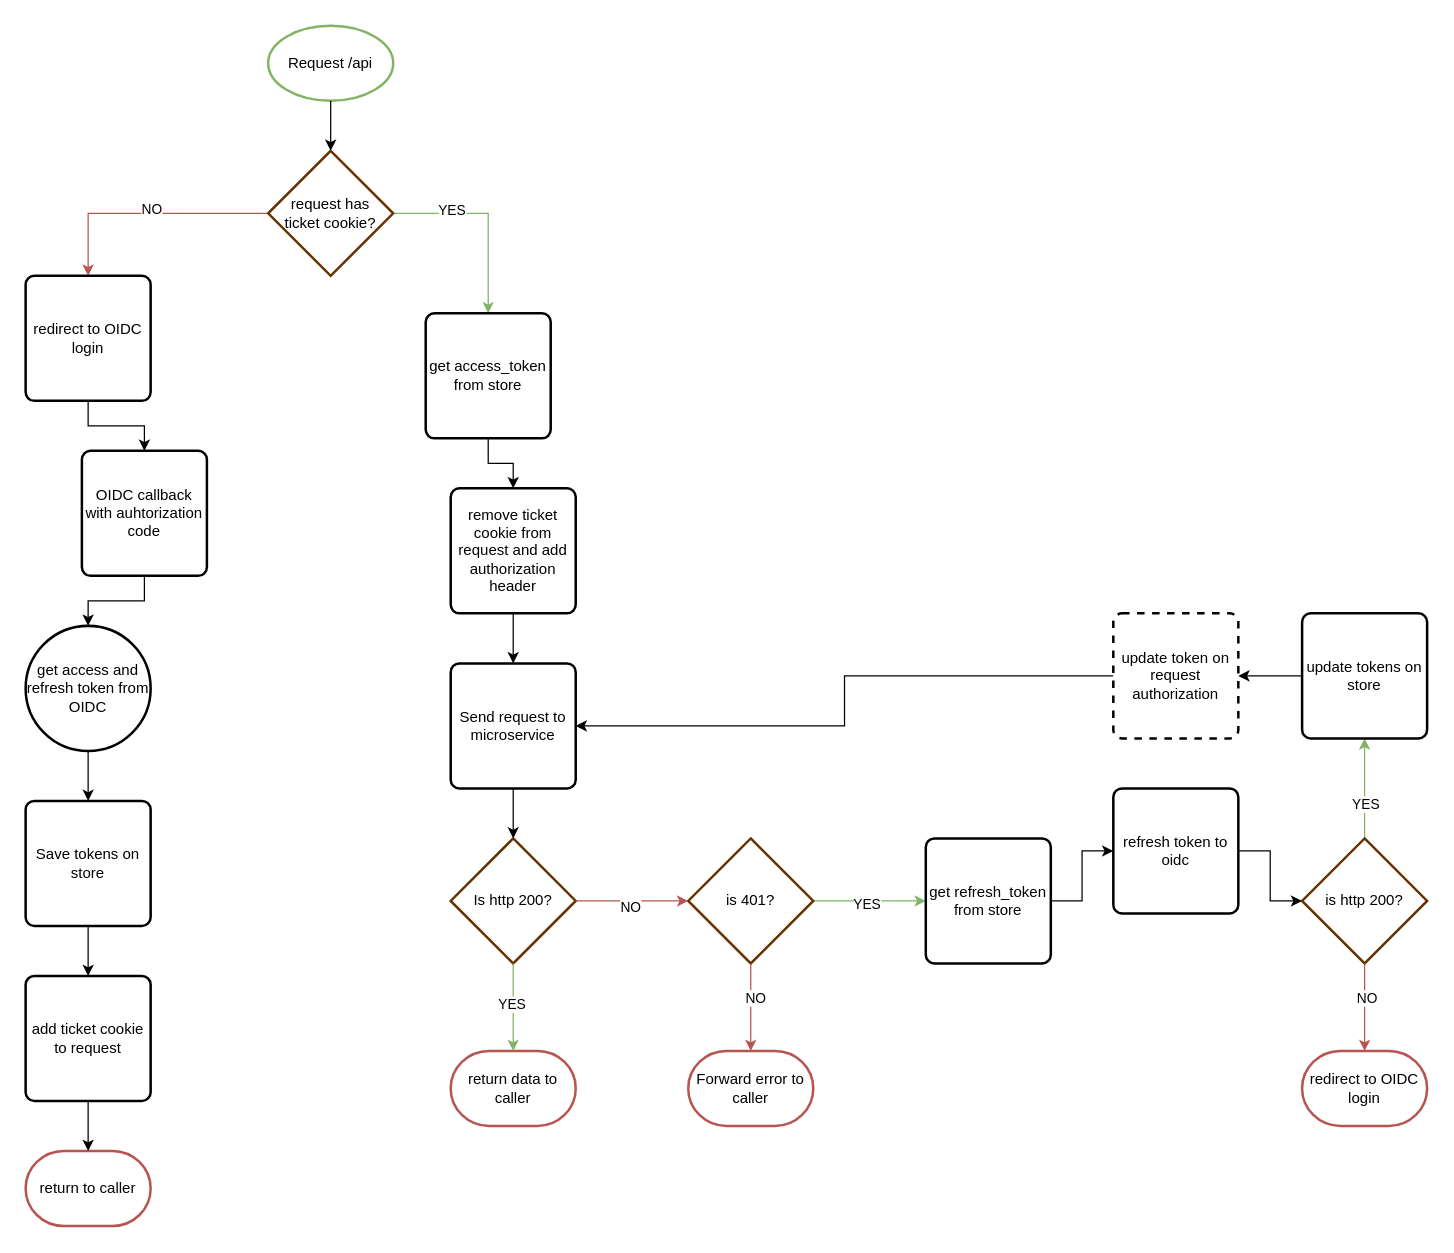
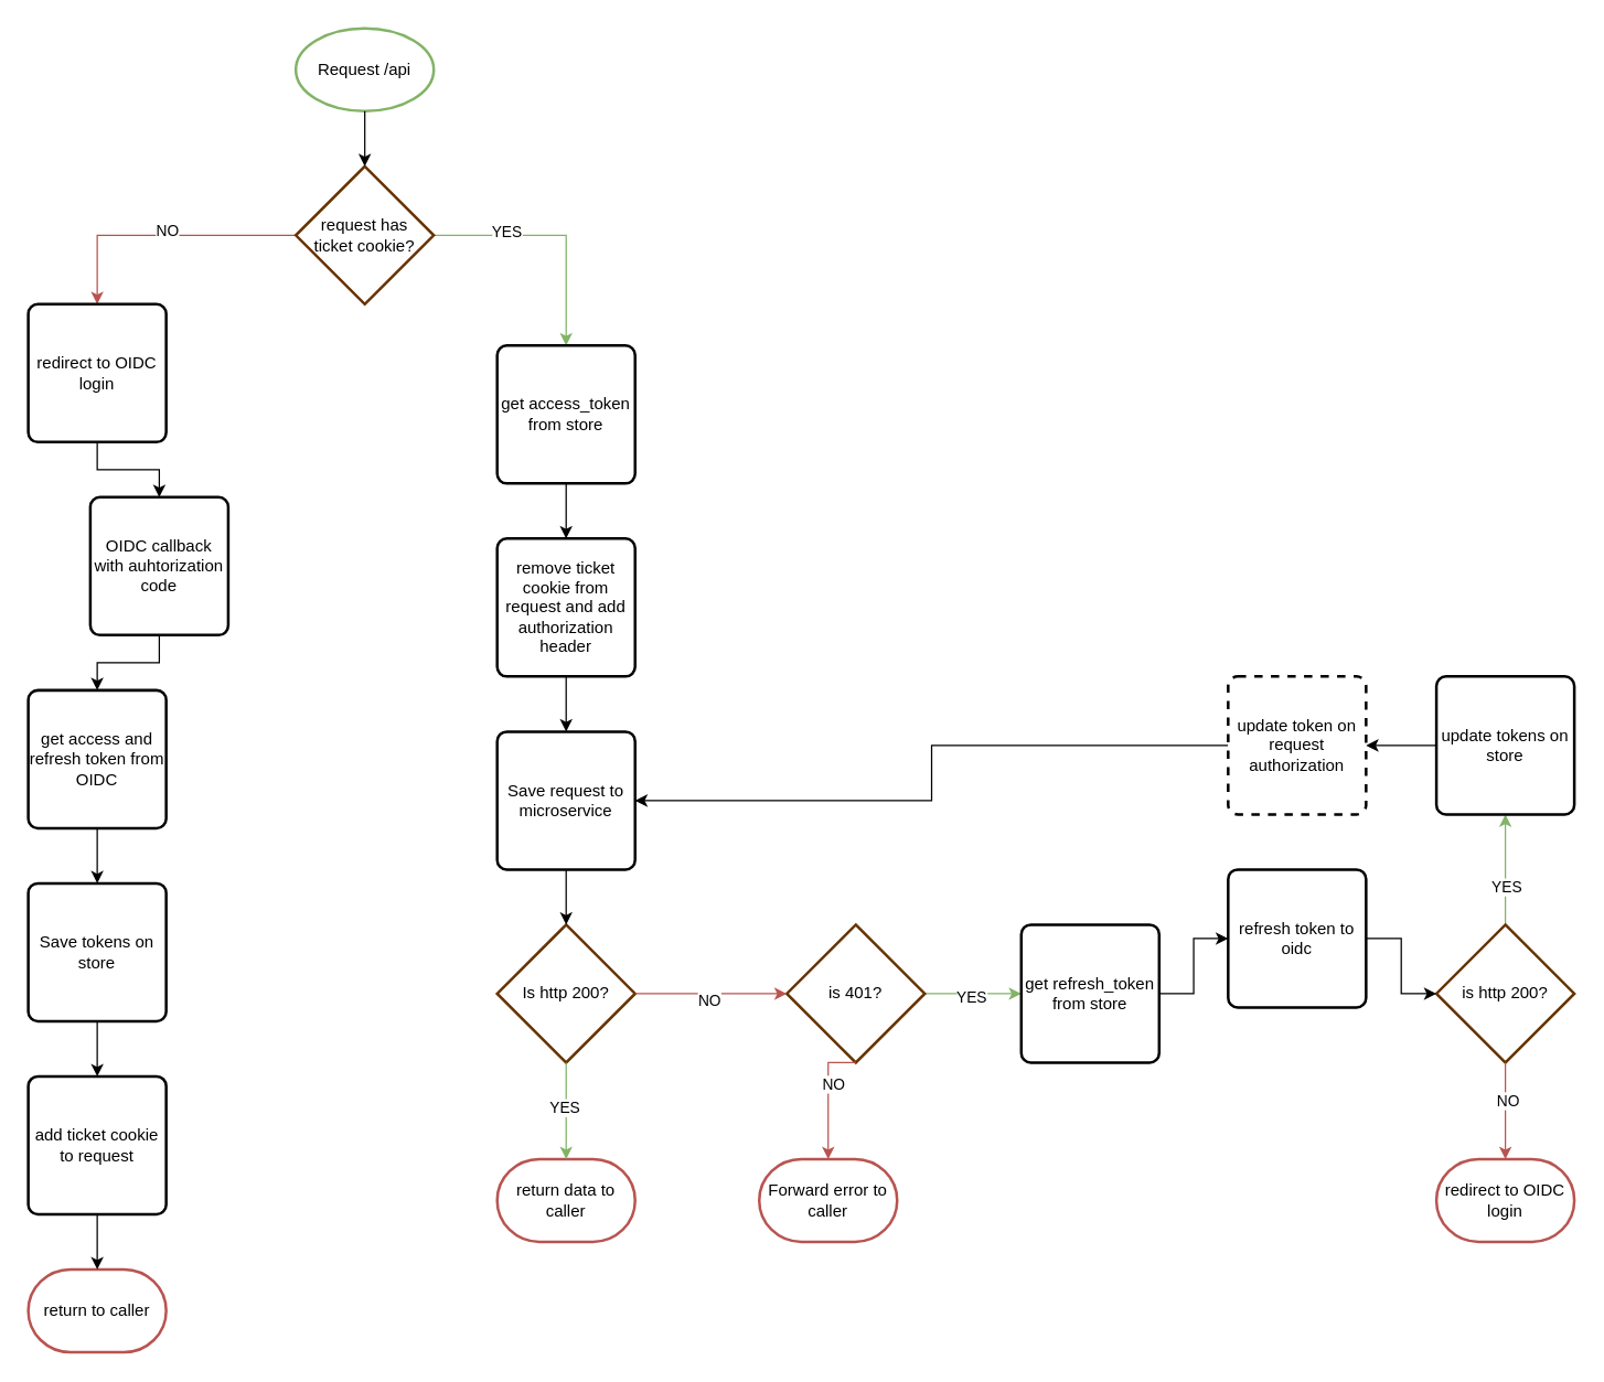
  <mxCell id="0" />
  <mxCell id="1" parent="0" />
  <mxCell id="2" value="Request /api" style="strokeWidth=2;html=1;shape=mxgraph.flowchart.start_1;whiteSpace=wrap;strokeColor=#82B366;" vertex="1" parent="1"><mxGeometry x="214" y="20" width="100" height="60" as="geometry" /></mxCell>
  <mxCell id="3" style="edgeStyle=orthogonalEdgeStyle;rounded=0;orthogonalLoop=1;jettySize=auto;html=1;exitX=1;exitY=0.5;exitDx=0;exitDy=0;exitPerimeter=0;entryX=0.5;entryY=0;entryDx=0;entryDy=0;strokeColor=#82B366;" edge="1" parent="1" source="7" target="9"><mxGeometry relative="1" as="geometry" /></mxCell>
  <mxCell id="4" value="YES" style="edgeLabel;html=1;align=center;verticalAlign=middle;resizable=0;points=[];" vertex="1" connectable="0" parent="3"><mxGeometry x="-0.409" y="3" relative="1" as="geometry"><mxPoint as="offset" /></mxGeometry></mxCell>
  <mxCell id="5" style="edgeStyle=orthogonalEdgeStyle;rounded=0;orthogonalLoop=1;jettySize=auto;html=1;exitX=0;exitY=0.5;exitDx=0;exitDy=0;exitPerimeter=0;entryX=0.5;entryY=0;entryDx=0;entryDy=0;strokeColor=#B85450;" edge="1" parent="1" source="7" target="36"><mxGeometry relative="1" as="geometry" /></mxCell>
  <mxCell id="6" value="NO" style="edgeLabel;html=1;align=center;verticalAlign=middle;resizable=0;points=[];" vertex="1" connectable="0" parent="5"><mxGeometry x="-0.027" y="-4" relative="1" as="geometry"><mxPoint as="offset" /></mxGeometry></mxCell>
  <mxCell id="7" value="req&lt;span style=&quot;background-color: initial;&quot;&gt;uest has&lt;/span&gt;&lt;div&gt;&lt;span style=&quot;background-color: initial;&quot;&gt;ticket cookie?&lt;/span&gt;&lt;/div&gt;" style="strokeWidth=2;html=1;shape=mxgraph.flowchart.decision;whiteSpace=wrap;strokeColor=#663300;" vertex="1" parent="1"><mxGeometry x="214" y="120" width="100" height="100" as="geometry" /></mxCell>
  <mxCell id="8" style="edgeStyle=orthogonalEdgeStyle;rounded=0;orthogonalLoop=1;jettySize=auto;html=1;exitX=0.5;exitY=1;exitDx=0;exitDy=0;entryX=0.5;entryY=0;entryDx=0;entryDy=0;" edge="1" parent="1" source="9" target="12"><mxGeometry relative="1" as="geometry" /></mxCell>
- <mxCell id="9" value="get access_token from store" style="rounded=1;whiteSpace=wrap;html=1;absoluteArcSize=1;arcSize=14;strokeWidth=2;" vertex="1" parent="1"><mxGeometry x="340" y="250" width="100" height="100" as="geometry" /></mxCell>
+ <mxCell id="9" value="get access_token from store" style="rounded=1;whiteSpace=wrap;html=1;absoluteArcSize=1;arcSize=14;strokeWidth=2;" vertex="1" parent="1"><mxGeometry x="360" y="250" width="100" height="100" as="geometry" /></mxCell>
  <mxCell id="10" style="edgeStyle=orthogonalEdgeStyle;rounded=0;orthogonalLoop=1;jettySize=auto;html=1;exitX=0.5;exitY=1;exitDx=0;exitDy=0;exitPerimeter=0;entryX=0.5;entryY=0;entryDx=0;entryDy=0;entryPerimeter=0;" edge="1" parent="1" source="2" target="7"><mxGeometry relative="1" as="geometry" /></mxCell>
  <mxCell id="11" style="edgeStyle=orthogonalEdgeStyle;rounded=0;orthogonalLoop=1;jettySize=auto;html=1;exitX=0.5;exitY=1;exitDx=0;exitDy=0;entryX=0.5;entryY=0;entryDx=0;entryDy=0;" edge="1" parent="1" source="12" target="13"><mxGeometry relative="1" as="geometry" /></mxCell>
  <mxCell id="12" value="remove ticket cookie from request and add authorization header" style="rounded=1;whiteSpace=wrap;html=1;absoluteArcSize=1;arcSize=14;strokeWidth=2;" vertex="1" parent="1"><mxGeometry x="360" y="390" width="100" height="100" as="geometry" /></mxCell>
- <mxCell id="13" value="Send request to microservice" style="rounded=1;whiteSpace=wrap;html=1;absoluteArcSize=1;arcSize=14;strokeWidth=2;" vertex="1" parent="1"><mxGeometry x="360" y="530" width="100" height="100" as="geometry" /></mxCell>
+ <mxCell id="13" value="Save request to microservice" style="rounded=1;whiteSpace=wrap;html=1;absoluteArcSize=1;arcSize=14;strokeWidth=2;" vertex="1" parent="1"><mxGeometry x="360" y="530" width="100" height="100" as="geometry" /></mxCell>
  <mxCell id="14" value="Is http 200?" style="strokeWidth=2;html=1;shape=mxgraph.flowchart.decision;whiteSpace=wrap;strokeColor=#663300;" vertex="1" parent="1"><mxGeometry x="360" y="670" width="100" height="100" as="geometry" /></mxCell>
  <mxCell id="15" style="edgeStyle=orthogonalEdgeStyle;rounded=0;orthogonalLoop=1;jettySize=auto;html=1;exitX=0.5;exitY=1;exitDx=0;exitDy=0;entryX=0.5;entryY=0;entryDx=0;entryDy=0;entryPerimeter=0;" edge="1" parent="1" source="13" target="14"><mxGeometry relative="1" as="geometry" /></mxCell>
  <mxCell id="16" value="return data to caller" style="strokeWidth=2;html=1;shape=mxgraph.flowchart.terminator;whiteSpace=wrap;strokeColor=#B85450;" vertex="1" parent="1"><mxGeometry x="360" y="840" width="100" height="60" as="geometry" /></mxCell>
  <mxCell id="17" style="edgeStyle=orthogonalEdgeStyle;rounded=0;orthogonalLoop=1;jettySize=auto;html=1;exitX=0.5;exitY=1;exitDx=0;exitDy=0;exitPerimeter=0;entryX=0.5;entryY=0;entryDx=0;entryDy=0;entryPerimeter=0;strokeColor=#82B366;" edge="1" parent="1" source="14" target="16"><mxGeometry relative="1" as="geometry" /></mxCell>
  <mxCell id="18" value="YES" style="edgeLabel;html=1;align=center;verticalAlign=middle;resizable=0;points=[];" vertex="1" connectable="0" parent="17"><mxGeometry x="-0.086" y="-2" relative="1" as="geometry"><mxPoint as="offset" /></mxGeometry></mxCell>
  <mxCell id="19" style="edgeStyle=orthogonalEdgeStyle;rounded=0;orthogonalLoop=1;jettySize=auto;html=1;exitX=1;exitY=0.5;exitDx=0;exitDy=0;exitPerimeter=0;entryX=0;entryY=0.5;entryDx=0;entryDy=0;strokeColor=#82B366;" edge="1" parent="1" source="21" target="25"><mxGeometry relative="1" as="geometry" /></mxCell>
  <mxCell id="20" value="YES" style="edgeLabel;html=1;align=center;verticalAlign=middle;resizable=0;points=[];" vertex="1" connectable="0" parent="19"><mxGeometry x="-0.067" y="-2" relative="1" as="geometry"><mxPoint as="offset" /></mxGeometry></mxCell>
- <mxCell id="21" value="is 401?" style="strokeWidth=2;html=1;shape=mxgraph.flowchart.decision;whiteSpace=wrap;strokeColor=#663300;" vertex="1" parent="1"><mxGeometry x="550" y="670" width="100" height="100" as="geometry" /></mxCell>
+ <mxCell id="21" value="is 401?" style="strokeWidth=2;html=1;shape=mxgraph.flowchart.decision;whiteSpace=wrap;strokeColor=#663300;" vertex="1" parent="1"><mxGeometry x="570" y="670" width="100" height="100" as="geometry" /></mxCell>
  <mxCell id="22" style="edgeStyle=orthogonalEdgeStyle;rounded=0;orthogonalLoop=1;jettySize=auto;html=1;exitX=1;exitY=0.5;exitDx=0;exitDy=0;exitPerimeter=0;entryX=0;entryY=0.5;entryDx=0;entryDy=0;entryPerimeter=0;strokeColor=#B85450;" edge="1" parent="1" source="14" target="21"><mxGeometry relative="1" as="geometry" /></mxCell>
  <mxCell id="23" value="NO" style="edgeLabel;html=1;align=center;verticalAlign=middle;resizable=0;points=[];" vertex="1" connectable="0" parent="22"><mxGeometry x="-0.044" y="-4" relative="1" as="geometry"><mxPoint as="offset" /></mxGeometry></mxCell>
  <mxCell id="24" style="edgeStyle=orthogonalEdgeStyle;rounded=0;orthogonalLoop=1;jettySize=auto;html=1;exitX=1;exitY=0.5;exitDx=0;exitDy=0;entryX=0;entryY=0.5;entryDx=0;entryDy=0;" edge="1" parent="1" source="25" target="26"><mxGeometry relative="1" as="geometry" /></mxCell>
  <mxCell id="25" value="get refresh_token from store" style="rounded=1;whiteSpace=wrap;html=1;absoluteArcSize=1;arcSize=14;strokeWidth=2;" vertex="1" parent="1"><mxGeometry x="740" y="670" width="100" height="100" as="geometry" /></mxCell>
  <mxCell id="26" value="refresh token to oidc" style="rounded=1;whiteSpace=wrap;html=1;absoluteArcSize=1;arcSize=14;strokeWidth=2;" vertex="1" parent="1"><mxGeometry x="890" y="630" width="100" height="100" as="geometry" /></mxCell>
  <mxCell id="27" style="edgeStyle=orthogonalEdgeStyle;rounded=0;orthogonalLoop=1;jettySize=auto;html=1;exitX=0.5;exitY=0;exitDx=0;exitDy=0;exitPerimeter=0;entryX=0.5;entryY=1;entryDx=0;entryDy=0;strokeColor=#82B366;" edge="1" parent="1" source="29" target="31"><mxGeometry relative="1" as="geometry" /></mxCell>
  <mxCell id="28" value="YES" style="edgeLabel;html=1;align=center;verticalAlign=middle;resizable=0;points=[];" vertex="1" connectable="0" parent="27"><mxGeometry x="-0.3" relative="1" as="geometry"><mxPoint as="offset" /></mxGeometry></mxCell>
  <mxCell id="29" value="is http 200?" style="strokeWidth=2;html=1;shape=mxgraph.flowchart.decision;whiteSpace=wrap;strokeColor=#663300;" vertex="1" parent="1"><mxGeometry x="1041" y="670" width="100" height="100" as="geometry" /></mxCell>
  <mxCell id="30" style="edgeStyle=orthogonalEdgeStyle;rounded=0;orthogonalLoop=1;jettySize=auto;html=1;exitX=0;exitY=0.5;exitDx=0;exitDy=0;entryX=1;entryY=0.5;entryDx=0;entryDy=0;" edge="1" parent="1" source="31" target="34"><mxGeometry relative="1" as="geometry" /></mxCell>
  <mxCell id="31" value="update tokens on store" style="rounded=1;whiteSpace=wrap;html=1;absoluteArcSize=1;arcSize=14;strokeWidth=2;" vertex="1" parent="1"><mxGeometry x="1041" y="490" width="100" height="100" as="geometry" /></mxCell>
  <mxCell id="32" style="edgeStyle=orthogonalEdgeStyle;rounded=0;orthogonalLoop=1;jettySize=auto;html=1;exitX=1;exitY=0.5;exitDx=0;exitDy=0;entryX=0;entryY=0.5;entryDx=0;entryDy=0;entryPerimeter=0;" edge="1" parent="1" source="26" target="29"><mxGeometry relative="1" as="geometry" /></mxCell>
  <mxCell id="33" style="edgeStyle=orthogonalEdgeStyle;rounded=0;orthogonalLoop=1;jettySize=auto;html=1;exitX=0;exitY=0.5;exitDx=0;exitDy=0;entryX=1;entryY=0.5;entryDx=0;entryDy=0;" edge="1" parent="1" source="34" target="13"><mxGeometry relative="1" as="geometry" /></mxCell>
  <mxCell id="34" value="update token on request authorization" style="rounded=1;whiteSpace=wrap;html=1;absoluteArcSize=1;arcSize=14;strokeWidth=2;dashed=1;" vertex="1" parent="1"><mxGeometry x="890" y="490" width="100" height="100" as="geometry" /></mxCell>
  <mxCell id="35" style="edgeStyle=orthogonalEdgeStyle;rounded=0;orthogonalLoop=1;jettySize=auto;html=1;exitX=0.5;exitY=1;exitDx=0;exitDy=0;entryX=0.5;entryY=0;entryDx=0;entryDy=0;" edge="1" parent="1" source="36" target="44"><mxGeometry relative="1" as="geometry" /></mxCell>
  <mxCell id="36" value="redirect to OIDC login" style="rounded=1;whiteSpace=wrap;html=1;absoluteArcSize=1;arcSize=14;strokeWidth=2;" vertex="1" parent="1"><mxGeometry x="20" y="220" width="100" height="100" as="geometry" /></mxCell>
  <mxCell id="37" value="Forward error to caller" style="strokeWidth=2;html=1;shape=mxgraph.flowchart.terminator;whiteSpace=wrap;strokeColor=#B85450;" vertex="1" parent="1"><mxGeometry x="550" y="840" width="100" height="60" as="geometry" /></mxCell>
  <mxCell id="38" style="edgeStyle=orthogonalEdgeStyle;rounded=0;orthogonalLoop=1;jettySize=auto;html=1;exitX=0.5;exitY=1;exitDx=0;exitDy=0;exitPerimeter=0;entryX=0.5;entryY=0;entryDx=0;entryDy=0;entryPerimeter=0;strokeColor=#B85450;" edge="1" parent="1" source="21" target="37"><mxGeometry relative="1" as="geometry"><Array as="points"><mxPoint x="600" y="780" /><mxPoint x="600" y="780" /></Array></mxGeometry></mxCell>
  <mxCell id="39" value="NO" style="edgeLabel;html=1;align=center;verticalAlign=middle;resizable=0;points=[];" vertex="1" connectable="0" parent="38"><mxGeometry x="-0.229" y="3" relative="1" as="geometry"><mxPoint as="offset" /></mxGeometry></mxCell>
  <mxCell id="40" value="redirect to OIDC login" style="strokeWidth=2;html=1;shape=mxgraph.flowchart.terminator;whiteSpace=wrap;strokeColor=#B85450;" vertex="1" parent="1"><mxGeometry x="1041" y="840" width="100" height="60" as="geometry" /></mxCell>
  <mxCell id="41" style="edgeStyle=orthogonalEdgeStyle;rounded=0;orthogonalLoop=1;jettySize=auto;html=1;exitX=0.5;exitY=1;exitDx=0;exitDy=0;exitPerimeter=0;entryX=0.5;entryY=0;entryDx=0;entryDy=0;entryPerimeter=0;strokeColor=#B85450;" edge="1" parent="1" source="29" target="40"><mxGeometry relative="1" as="geometry" /></mxCell>
  <mxCell id="42" value="NO" style="edgeLabel;html=1;align=center;verticalAlign=middle;resizable=0;points=[];" vertex="1" connectable="0" parent="41"><mxGeometry x="-0.229" y="1" relative="1" as="geometry"><mxPoint as="offset" /></mxGeometry></mxCell>
  <mxCell id="43" style="edgeStyle=orthogonalEdgeStyle;rounded=0;orthogonalLoop=1;jettySize=auto;html=1;exitX=0.5;exitY=1;exitDx=0;exitDy=0;entryX=0.5;entryY=0;entryDx=0;entryDy=0;" edge="1" parent="1" source="44" target="46"><mxGeometry relative="1" as="geometry" /></mxCell>
  <mxCell id="44" value="OIDC callback with auhtorization code" style="rounded=1;whiteSpace=wrap;html=1;absoluteArcSize=1;arcSize=14;strokeWidth=2;" vertex="1" parent="1"><mxGeometry x="65" y="360" width="100" height="100" as="geometry" /></mxCell>
  <mxCell id="45" style="edgeStyle=orthogonalEdgeStyle;rounded=0;orthogonalLoop=1;jettySize=auto;html=1;exitX=0.5;exitY=1;exitDx=0;exitDy=0;entryX=0.5;entryY=0;entryDx=0;entryDy=0;" edge="1" parent="1" source="46" target="48"><mxGeometry relative="1" as="geometry" /></mxCell>
- <mxCell id="46" value="get access and refresh token from OIDC" style="ellipse;whiteSpace=wrap;html=1;absoluteArcSize=1;arcSize=14;strokeWidth=2;" vertex="1" parent="1"><mxGeometry x="20" y="500" width="100" height="100" as="geometry" /></mxCell>
+ <mxCell id="46" value="get access and refresh token from OIDC" style="rounded=1;whiteSpace=wrap;html=1;absoluteArcSize=1;arcSize=14;strokeWidth=2;" vertex="1" parent="1"><mxGeometry x="20" y="500" width="100" height="100" as="geometry" /></mxCell>
  <mxCell id="47" style="edgeStyle=orthogonalEdgeStyle;rounded=0;orthogonalLoop=1;jettySize=auto;html=1;exitX=0.5;exitY=1;exitDx=0;exitDy=0;entryX=0.5;entryY=0;entryDx=0;entryDy=0;" edge="1" parent="1" source="48" target="49"><mxGeometry relative="1" as="geometry" /></mxCell>
  <mxCell id="48" value="Save tokens on store" style="rounded=1;whiteSpace=wrap;html=1;absoluteArcSize=1;arcSize=14;strokeWidth=2;" vertex="1" parent="1"><mxGeometry x="20" y="640" width="100" height="100" as="geometry" /></mxCell>
  <mxCell id="49" value="add ticket cookie to request" style="rounded=1;whiteSpace=wrap;html=1;absoluteArcSize=1;arcSize=14;strokeWidth=2;" vertex="1" parent="1"><mxGeometry x="20" y="780" width="100" height="100" as="geometry" /></mxCell>
  <mxCell id="50" value="return to caller" style="strokeWidth=2;html=1;shape=mxgraph.flowchart.terminator;whiteSpace=wrap;strokeColor=#B85450;" vertex="1" parent="1"><mxGeometry x="20" y="920" width="100" height="60" as="geometry" /></mxCell>
  <mxCell id="51" style="edgeStyle=orthogonalEdgeStyle;rounded=0;orthogonalLoop=1;jettySize=auto;html=1;exitX=0.5;exitY=1;exitDx=0;exitDy=0;entryX=0.5;entryY=0;entryDx=0;entryDy=0;entryPerimeter=0;" edge="1" parent="1" source="49" target="50"><mxGeometry relative="1" as="geometry" /></mxCell>
